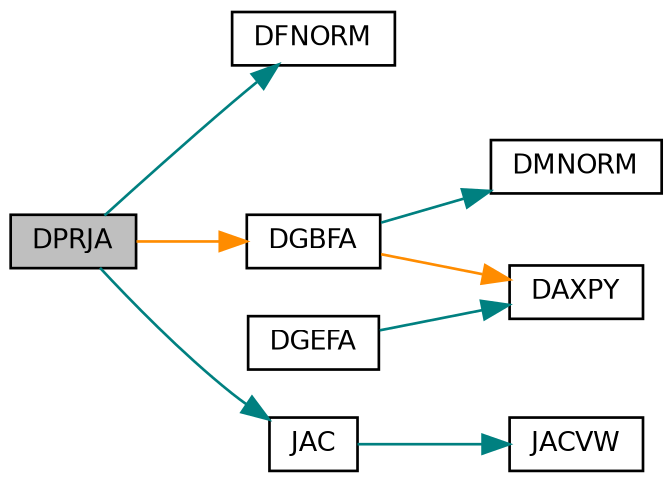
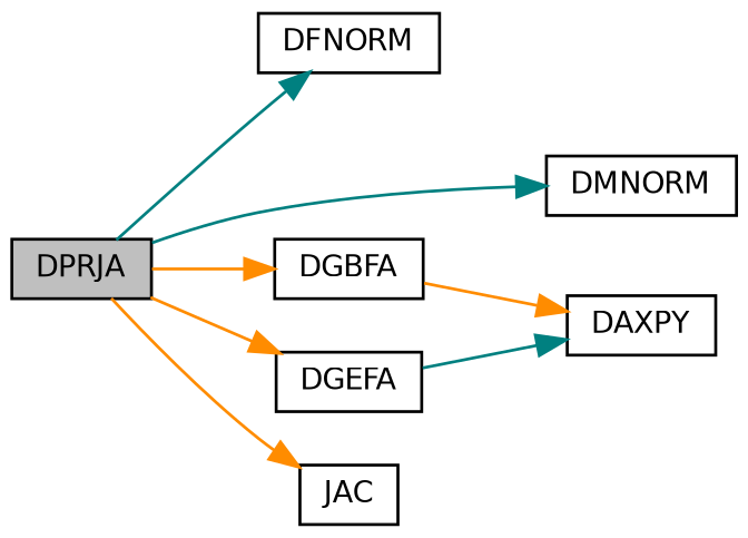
  digraph {
    rankdir=LR
    node [color=black fillcolor=white fontname=Helvetica fontsize=10 shape=record style=filled]
    edge [color=teal fontname=Helvetica fontsize=10 labelfontname=Helvetica labelfontsize=10 style=solid]
    n1 [fillcolor=grey75 fontcolor=black height=0.2 label=DPRJA width=0.4]
    n2 [height=0.2 label=DFNORM width=0.4]
    n3 [height=0.2 label=DGBFA width=0.4]
    n4 [height=0.2 label=DGEFA width=0.4]
    n5 [height=0.2 label=DMNORM width=0.4]
    n6 [height=0.2 label=JAC width=0.4]
    n7 [height=0.2 label=DAXPY width=0.4]
-   n8 [height=0.2 label=JACVW width=0.4]
    n1 -> n2
    n1 -> n3 [color=darkorange]
-   n3 -> n5
-   n1 -> n6
+   n1 -> n4 [color=darkorange]
+   n1 -> n5
+   n1 -> n6 [color=darkorange]
    n3 -> n7 [color=darkorange]
    n4 -> n7
-   n6 -> n8
  }
